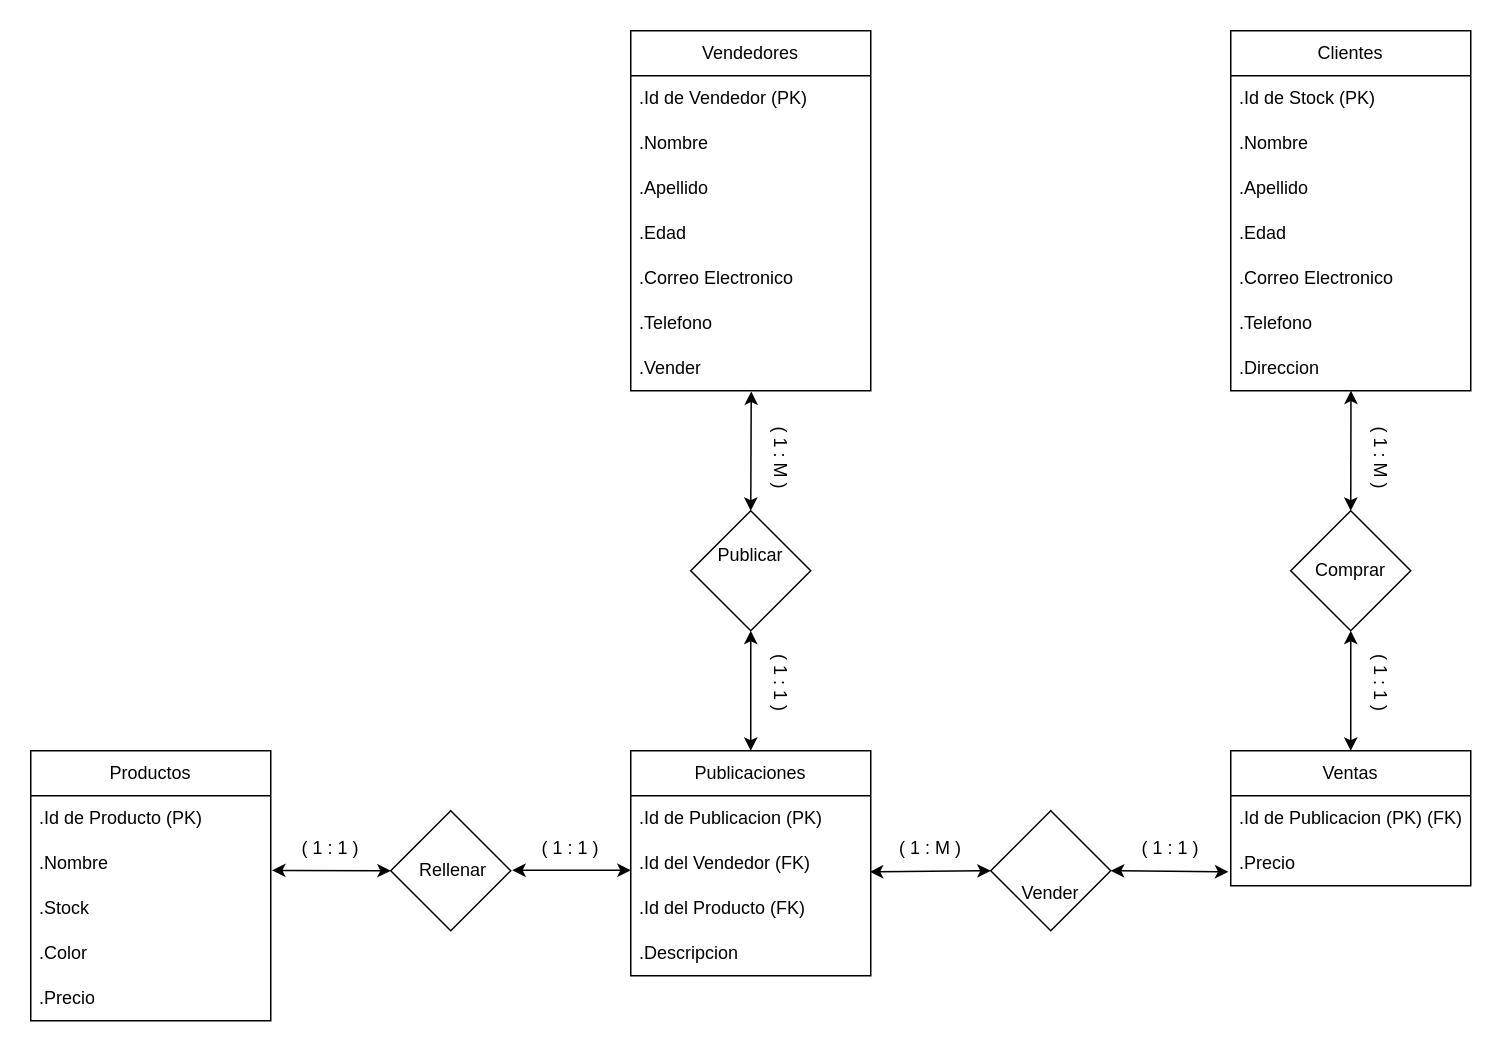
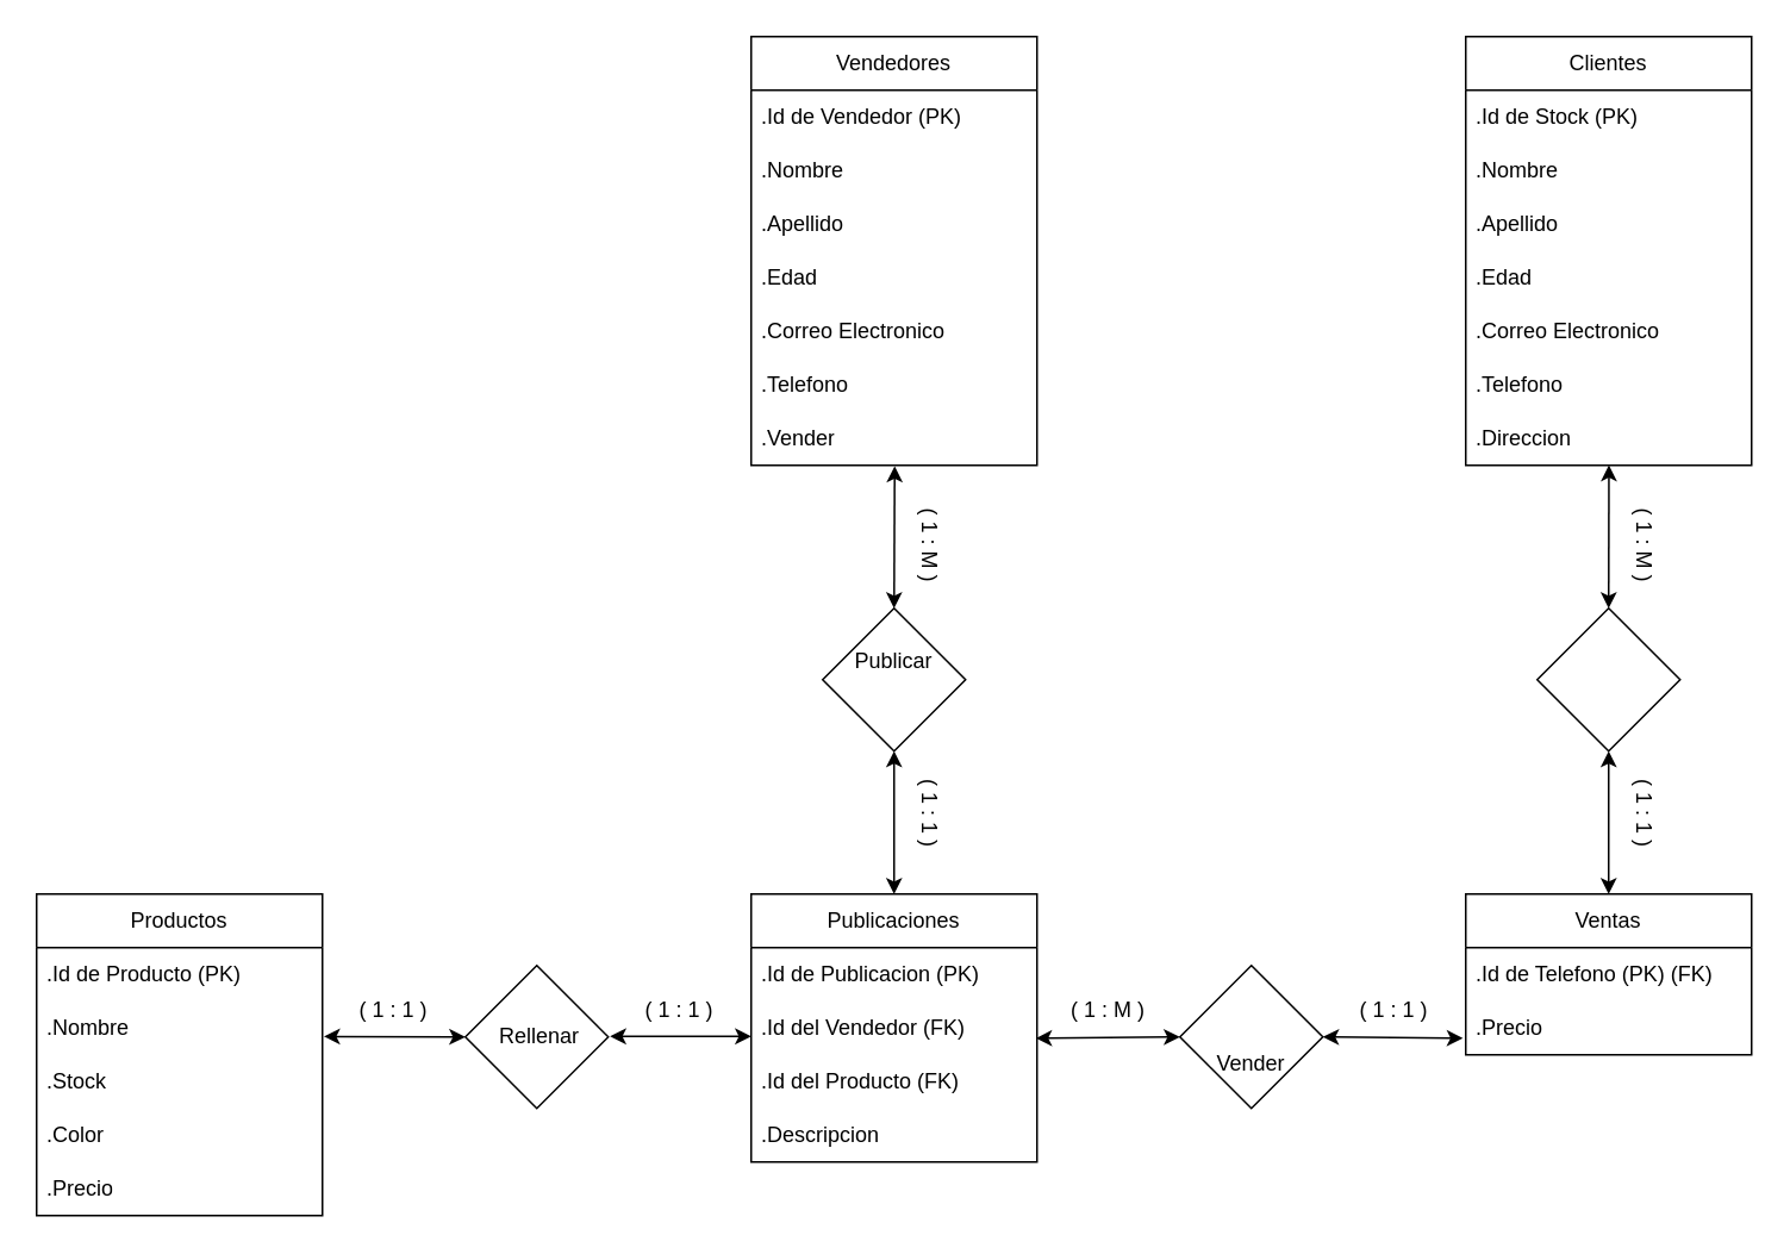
  <mxCell id="0" />
  <mxCell id="1" parent="0" />
  <mxCell id="2" value="Vendedores" style="swimlane;fontStyle=0;childLayout=stackLayout;horizontal=1;startSize=30;horizontalStack=0;resizeParent=1;resizeParentMax=0;resizeLast=0;collapsible=1;marginBottom=0;whiteSpace=wrap;html=1;" vertex="1" parent="1"><mxGeometry x="420" y="20" width="160" height="240" as="geometry" /></mxCell>
  <mxCell id="3" value=".Id de Vendedor (PK)" style="text;strokeColor=none;fillColor=none;align=left;verticalAlign=middle;spacingLeft=4;spacingRight=4;overflow=hidden;points=[[0,0.5],[1,0.5]];portConstraint=eastwest;rotatable=0;whiteSpace=wrap;html=1;" vertex="1" parent="2"><mxGeometry y="30" width="160" height="30" as="geometry" /></mxCell>
  <mxCell id="4" value=".Nombre&amp;nbsp;" style="text;strokeColor=none;fillColor=none;align=left;verticalAlign=middle;spacingLeft=4;spacingRight=4;overflow=hidden;points=[[0,0.5],[1,0.5]];portConstraint=eastwest;rotatable=0;whiteSpace=wrap;html=1;" vertex="1" parent="2"><mxGeometry y="60" width="160" height="30" as="geometry" /></mxCell>
  <mxCell id="5" value=".Apellido&amp;nbsp;" style="text;strokeColor=none;fillColor=none;align=left;verticalAlign=middle;spacingLeft=4;spacingRight=4;overflow=hidden;points=[[0,0.5],[1,0.5]];portConstraint=eastwest;rotatable=0;whiteSpace=wrap;html=1;" vertex="1" parent="2"><mxGeometry y="90" width="160" height="30" as="geometry" /></mxCell>
  <mxCell id="6" value=".Edad&amp;nbsp;" style="text;strokeColor=none;fillColor=none;align=left;verticalAlign=middle;spacingLeft=4;spacingRight=4;overflow=hidden;points=[[0,0.5],[1,0.5]];portConstraint=eastwest;rotatable=0;whiteSpace=wrap;html=1;" vertex="1" parent="2"><mxGeometry y="120" width="160" height="30" as="geometry" /></mxCell>
  <mxCell id="7" value=".Correo Electronico" style="text;strokeColor=none;fillColor=none;align=left;verticalAlign=middle;spacingLeft=4;spacingRight=4;overflow=hidden;points=[[0,0.5],[1,0.5]];portConstraint=eastwest;rotatable=0;whiteSpace=wrap;html=1;" vertex="1" parent="2"><mxGeometry y="150" width="160" height="30" as="geometry" /></mxCell>
  <mxCell id="8" value=".Telefono" style="text;strokeColor=none;fillColor=none;align=left;verticalAlign=middle;spacingLeft=4;spacingRight=4;overflow=hidden;points=[[0,0.5],[1,0.5]];portConstraint=eastwest;rotatable=0;whiteSpace=wrap;html=1;" vertex="1" parent="2"><mxGeometry y="180" width="160" height="30" as="geometry" /></mxCell>
  <mxCell id="9" value=".Vender" style="text;strokeColor=none;fillColor=none;align=left;verticalAlign=middle;spacingLeft=4;spacingRight=4;overflow=hidden;points=[[0,0.5],[1,0.5]];portConstraint=eastwest;rotatable=0;whiteSpace=wrap;html=1;" vertex="1" parent="2"><mxGeometry y="210" width="160" height="30" as="geometry" /></mxCell>
  <mxCell id="10" value="Clientes" style="swimlane;fontStyle=0;childLayout=stackLayout;horizontal=1;startSize=30;horizontalStack=0;resizeParent=1;resizeParentMax=0;resizeLast=0;collapsible=1;marginBottom=0;whiteSpace=wrap;html=1;" vertex="1" parent="1"><mxGeometry x="820" y="20" width="160" height="240" as="geometry" /></mxCell>
  <mxCell id="11" value=".Id de Stock (PK)" style="text;strokeColor=none;fillColor=none;align=left;verticalAlign=middle;spacingLeft=4;spacingRight=4;overflow=hidden;points=[[0,0.5],[1,0.5]];portConstraint=eastwest;rotatable=0;whiteSpace=wrap;html=1;" vertex="1" parent="10"><mxGeometry y="30" width="160" height="30" as="geometry" /></mxCell>
  <mxCell id="12" value=".Nombre&amp;nbsp;" style="text;strokeColor=none;fillColor=none;align=left;verticalAlign=middle;spacingLeft=4;spacingRight=4;overflow=hidden;points=[[0,0.5],[1,0.5]];portConstraint=eastwest;rotatable=0;whiteSpace=wrap;html=1;" vertex="1" parent="10"><mxGeometry y="60" width="160" height="30" as="geometry" /></mxCell>
  <mxCell id="13" value=".Apellido&amp;nbsp;" style="text;strokeColor=none;fillColor=none;align=left;verticalAlign=middle;spacingLeft=4;spacingRight=4;overflow=hidden;points=[[0,0.5],[1,0.5]];portConstraint=eastwest;rotatable=0;whiteSpace=wrap;html=1;" vertex="1" parent="10"><mxGeometry y="90" width="160" height="30" as="geometry" /></mxCell>
  <mxCell id="14" value=".Edad&amp;nbsp;" style="text;strokeColor=none;fillColor=none;align=left;verticalAlign=middle;spacingLeft=4;spacingRight=4;overflow=hidden;points=[[0,0.5],[1,0.5]];portConstraint=eastwest;rotatable=0;whiteSpace=wrap;html=1;" vertex="1" parent="10"><mxGeometry y="120" width="160" height="30" as="geometry" /></mxCell>
  <mxCell id="15" value=".Correo Electronico" style="text;strokeColor=none;fillColor=none;align=left;verticalAlign=middle;spacingLeft=4;spacingRight=4;overflow=hidden;points=[[0,0.5],[1,0.5]];portConstraint=eastwest;rotatable=0;whiteSpace=wrap;html=1;" vertex="1" parent="10"><mxGeometry y="150" width="160" height="30" as="geometry" /></mxCell>
  <mxCell id="16" value=".Telefono" style="text;strokeColor=none;fillColor=none;align=left;verticalAlign=middle;spacingLeft=4;spacingRight=4;overflow=hidden;points=[[0,0.5],[1,0.5]];portConstraint=eastwest;rotatable=0;whiteSpace=wrap;html=1;" vertex="1" parent="10"><mxGeometry y="180" width="160" height="30" as="geometry" /></mxCell>
  <mxCell id="17" value=".Direccion" style="text;strokeColor=none;fillColor=none;align=left;verticalAlign=middle;spacingLeft=4;spacingRight=4;overflow=hidden;points=[[0,0.5],[1,0.5]];portConstraint=eastwest;rotatable=0;whiteSpace=wrap;html=1;" vertex="1" parent="10"><mxGeometry y="210" width="160" height="30" as="geometry" /></mxCell>
  <mxCell id="18" value="Productos" style="swimlane;fontStyle=0;childLayout=stackLayout;horizontal=1;startSize=30;horizontalStack=0;resizeParent=1;resizeParentMax=0;resizeLast=0;collapsible=1;marginBottom=0;whiteSpace=wrap;html=1;" vertex="1" parent="1"><mxGeometry x="20" y="500" width="160" height="180" as="geometry"><mxRectangle x="1360" y="1720" width="90" height="30" as="alternateBounds" /></mxGeometry></mxCell>
  <mxCell id="19" value=".Id de Producto&amp;nbsp;(PK)" style="text;strokeColor=none;fillColor=none;align=left;verticalAlign=middle;spacingLeft=4;spacingRight=4;overflow=hidden;points=[[0,0.5],[1,0.5]];portConstraint=eastwest;rotatable=0;whiteSpace=wrap;html=1;" vertex="1" parent="18"><mxGeometry y="30" width="160" height="30" as="geometry" /></mxCell>
  <mxCell id="20" value=".Nombre&amp;nbsp;" style="text;strokeColor=none;fillColor=none;align=left;verticalAlign=middle;spacingLeft=4;spacingRight=4;overflow=hidden;points=[[0,0.5],[1,0.5]];portConstraint=eastwest;rotatable=0;whiteSpace=wrap;html=1;" vertex="1" parent="18"><mxGeometry y="60" width="160" height="30" as="geometry" /></mxCell>
  <mxCell id="21" value=".Stock&amp;nbsp;" style="text;strokeColor=none;fillColor=none;align=left;verticalAlign=middle;spacingLeft=4;spacingRight=4;overflow=hidden;points=[[0,0.5],[1,0.5]];portConstraint=eastwest;rotatable=0;whiteSpace=wrap;html=1;" vertex="1" parent="18"><mxGeometry y="90" width="160" height="30" as="geometry" /></mxCell>
  <mxCell id="22" value=".Color&amp;nbsp;" style="text;strokeColor=none;fillColor=none;align=left;verticalAlign=middle;spacingLeft=4;spacingRight=4;overflow=hidden;points=[[0,0.5],[1,0.5]];portConstraint=eastwest;rotatable=0;whiteSpace=wrap;html=1;" vertex="1" parent="18"><mxGeometry y="120" width="160" height="30" as="geometry" /></mxCell>
  <mxCell id="23" value=".Precio" style="text;strokeColor=none;fillColor=none;align=left;verticalAlign=middle;spacingLeft=4;spacingRight=4;overflow=hidden;points=[[0,0.5],[1,0.5]];portConstraint=eastwest;rotatable=0;whiteSpace=wrap;html=1;" vertex="1" parent="18"><mxGeometry y="150" width="160" height="30" as="geometry" /></mxCell>
  <mxCell id="24" value="Publicaciones" style="swimlane;fontStyle=0;childLayout=stackLayout;horizontal=1;startSize=30;horizontalStack=0;resizeParent=1;resizeParentMax=0;resizeLast=0;collapsible=1;marginBottom=0;whiteSpace=wrap;html=1;" vertex="1" parent="1"><mxGeometry x="420" y="500" width="160" height="150" as="geometry" /></mxCell>
  <mxCell id="25" value=".Id de Publicacion (PK)" style="text;strokeColor=none;fillColor=none;align=left;verticalAlign=middle;spacingLeft=4;spacingRight=4;overflow=hidden;points=[[0,0.5],[1,0.5]];portConstraint=eastwest;rotatable=0;whiteSpace=wrap;html=1;" vertex="1" parent="24"><mxGeometry y="30" width="160" height="30" as="geometry" /></mxCell>
  <mxCell id="26" value=".Id del Vendedor (FK)" style="text;strokeColor=none;fillColor=none;align=left;verticalAlign=middle;spacingLeft=4;spacingRight=4;overflow=hidden;points=[[0,0.5],[1,0.5]];portConstraint=eastwest;rotatable=0;whiteSpace=wrap;html=1;" vertex="1" parent="24"><mxGeometry y="60" width="160" height="30" as="geometry" /></mxCell>
  <mxCell id="27" value=".Id del Producto (FK)" style="text;strokeColor=none;fillColor=none;align=left;verticalAlign=middle;spacingLeft=4;spacingRight=4;overflow=hidden;points=[[0,0.5],[1,0.5]];portConstraint=eastwest;rotatable=0;whiteSpace=wrap;html=1;" vertex="1" parent="24"><mxGeometry y="90" width="160" height="30" as="geometry" /></mxCell>
  <mxCell id="28" value=".Descripcion" style="text;strokeColor=none;fillColor=none;align=left;verticalAlign=middle;spacingLeft=4;spacingRight=4;overflow=hidden;points=[[0,0.5],[1,0.5]];portConstraint=eastwest;rotatable=0;whiteSpace=wrap;html=1;" vertex="1" parent="24"><mxGeometry y="120" width="160" height="30" as="geometry" /></mxCell>
  <mxCell id="29" value="Ventas" style="swimlane;fontStyle=0;childLayout=stackLayout;horizontal=1;startSize=30;horizontalStack=0;resizeParent=1;resizeParentMax=0;resizeLast=0;collapsible=1;marginBottom=0;whiteSpace=wrap;html=1;" vertex="1" parent="1"><mxGeometry x="820" y="500" width="160" height="90" as="geometry" /></mxCell>
- <mxCell id="30" value=".Id de Publicacion (PK) (FK)" style="text;strokeColor=none;fillColor=none;align=left;verticalAlign=middle;spacingLeft=4;spacingRight=4;overflow=hidden;points=[[0,0.5],[1,0.5]];portConstraint=eastwest;rotatable=0;whiteSpace=wrap;html=1;" vertex="1" parent="29"><mxGeometry y="30" width="160" height="30" as="geometry" /></mxCell>
+ <mxCell id="30" value=".Id de Telefono (PK) (FK)" style="text;strokeColor=none;fillColor=none;align=left;verticalAlign=middle;spacingLeft=4;spacingRight=4;overflow=hidden;points=[[0,0.5],[1,0.5]];portConstraint=eastwest;rotatable=0;whiteSpace=wrap;html=1;" vertex="1" parent="29"><mxGeometry y="30" width="160" height="30" as="geometry" /></mxCell>
  <mxCell id="31" value=".Precio&amp;nbsp;" style="text;strokeColor=none;fillColor=none;align=left;verticalAlign=middle;spacingLeft=4;spacingRight=4;overflow=hidden;points=[[0,0.5],[1,0.5]];portConstraint=eastwest;rotatable=0;whiteSpace=wrap;html=1;" vertex="1" parent="29"><mxGeometry y="60" width="160" height="30" as="geometry" /></mxCell>
  <mxCell id="32" value="" style="rhombus;whiteSpace=wrap;html=1;" vertex="1" parent="1"><mxGeometry x="460" y="340" width="80" height="80" as="geometry" /></mxCell>
  <mxCell id="33" value="" style="rhombus;whiteSpace=wrap;html=1;" vertex="1" parent="1"><mxGeometry x="860" y="340" width="80" height="80" as="geometry" /></mxCell>
  <mxCell id="34" value="Publicar" style="text;html=1;align=center;verticalAlign=middle;whiteSpace=wrap;rounded=0;" vertex="1" parent="1"><mxGeometry x="470" y="355" width="60" height="30" as="geometry" /></mxCell>
- <mxCell id="35" value="Comprar" style="text;html=1;align=center;verticalAlign=middle;whiteSpace=wrap;rounded=0;" vertex="1" parent="1"><mxGeometry x="870" y="365" width="60" height="30" as="geometry" /></mxCell>
  <mxCell id="36" value="" style="rhombus;whiteSpace=wrap;html=1;" vertex="1" parent="1"><mxGeometry x="660" y="540" width="80" height="80" as="geometry" /></mxCell>
  <mxCell id="37" value="Vender" style="text;html=1;align=center;verticalAlign=middle;whiteSpace=wrap;rounded=0;" vertex="1" parent="1"><mxGeometry x="670" y="580" width="60" height="30" as="geometry" /></mxCell>
  <mxCell id="38" value="" style="endArrow=classic;startArrow=classic;html=1;rounded=0;exitX=0.5;exitY=0;exitDx=0;exitDy=0;entryX=0.5;entryY=1;entryDx=0;entryDy=0;" edge="1" parent="1" source="24" target="32"><mxGeometry width="50" height="50" relative="1" as="geometry"><mxPoint x="430" y="440" as="sourcePoint" /><mxPoint x="480" y="390" as="targetPoint" /></mxGeometry></mxCell>
  <mxCell id="39" value="" style="endArrow=classic;startArrow=classic;html=1;rounded=0;exitX=0.5;exitY=0;exitDx=0;exitDy=0;entryX=0.502;entryY=1.015;entryDx=0;entryDy=0;entryPerimeter=0;" edge="1" parent="1" source="32" target="9"><mxGeometry width="50" height="50" relative="1" as="geometry"><mxPoint x="440" y="380" as="sourcePoint" /><mxPoint x="490" y="330" as="targetPoint" /></mxGeometry></mxCell>
  <mxCell id="40" value="" style="endArrow=classic;startArrow=classic;html=1;rounded=0;exitX=0;exitY=0.5;exitDx=0;exitDy=0;entryX=0.996;entryY=0.691;entryDx=0;entryDy=0;entryPerimeter=0;" edge="1" parent="1" source="36" target="26"><mxGeometry width="50" height="50" relative="1" as="geometry"><mxPoint x="560" y="510" as="sourcePoint" /><mxPoint x="610" y="460" as="targetPoint" /></mxGeometry></mxCell>
  <mxCell id="41" value="" style="endArrow=classic;startArrow=classic;html=1;rounded=0;exitX=-0.01;exitY=0.691;exitDx=0;exitDy=0;exitPerimeter=0;entryX=1;entryY=0.5;entryDx=0;entryDy=0;" edge="1" parent="1" source="31" target="36"><mxGeometry width="50" height="50" relative="1" as="geometry"><mxPoint x="700" y="580" as="sourcePoint" /><mxPoint x="750" y="530" as="targetPoint" /></mxGeometry></mxCell>
  <mxCell id="42" value="" style="endArrow=classic;startArrow=classic;html=1;rounded=0;exitX=0.5;exitY=0;exitDx=0;exitDy=0;" edge="1" parent="1" source="29"><mxGeometry width="50" height="50" relative="1" as="geometry"><mxPoint x="850" y="430" as="sourcePoint" /><mxPoint x="900" y="420" as="targetPoint" /></mxGeometry></mxCell>
  <mxCell id="43" value="" style="endArrow=classic;startArrow=classic;html=1;rounded=0;exitX=0.5;exitY=0;exitDx=0;exitDy=0;entryX=0.501;entryY=0.996;entryDx=0;entryDy=0;entryPerimeter=0;" edge="1" parent="1" source="33" target="17"><mxGeometry width="50" height="50" relative="1" as="geometry"><mxPoint x="870" y="300" as="sourcePoint" /><mxPoint x="920" y="250" as="targetPoint" /></mxGeometry></mxCell>
  <mxCell id="44" value="" style="rhombus;whiteSpace=wrap;html=1;" vertex="1" parent="1"><mxGeometry x="260" y="540" width="80" height="80" as="geometry" /></mxCell>
  <mxCell id="45" value="&amp;nbsp;Rellenar" style="text;html=1;align=center;verticalAlign=middle;whiteSpace=wrap;rounded=0;" vertex="1" parent="1"><mxGeometry x="270" y="565" width="60" height="30" as="geometry" /></mxCell>
  <mxCell id="46" value="" style="endArrow=classic;startArrow=classic;html=1;rounded=0;exitX=1.005;exitY=0.658;exitDx=0;exitDy=0;exitPerimeter=0;entryX=0;entryY=0.5;entryDx=0;entryDy=0;" edge="1" parent="1" source="20" target="44"><mxGeometry width="50" height="50" relative="1" as="geometry"><mxPoint x="230" y="540" as="sourcePoint" /><mxPoint x="280" y="490" as="targetPoint" /></mxGeometry></mxCell>
  <mxCell id="47" value="" style="endArrow=classic;startArrow=classic;html=1;rounded=0;exitX=1.005;exitY=0.658;exitDx=0;exitDy=0;exitPerimeter=0;entryX=0;entryY=0.5;entryDx=0;entryDy=0;" edge="1" parent="1"><mxGeometry width="50" height="50" relative="1" as="geometry"><mxPoint x="341" y="579.67" as="sourcePoint" /><mxPoint x="420" y="579.67" as="targetPoint" /></mxGeometry></mxCell>
  <mxCell id="48" value="( 1 : M )" style="text;html=1;align=center;verticalAlign=middle;whiteSpace=wrap;rounded=0;rotation=90;" vertex="1" parent="1"><mxGeometry x="490" y="290" width="60" height="30" as="geometry" /></mxCell>
  <mxCell id="49" value="( 1 : 1 )" style="text;html=1;align=center;verticalAlign=middle;whiteSpace=wrap;rounded=0;rotation=90;" vertex="1" parent="1"><mxGeometry x="490" y="440" width="60" height="30" as="geometry" /></mxCell>
  <mxCell id="50" value="( 1 : 1 )" style="text;html=1;align=center;verticalAlign=middle;whiteSpace=wrap;rounded=0;rotation=0;" vertex="1" parent="1"><mxGeometry x="190" y="550" width="60" height="30" as="geometry" /></mxCell>
  <mxCell id="51" value="( 1 : 1 )" style="text;html=1;align=center;verticalAlign=middle;whiteSpace=wrap;rounded=0;rotation=0;" vertex="1" parent="1"><mxGeometry x="350" y="550" width="60" height="30" as="geometry" /></mxCell>
  <mxCell id="52" value="( 1 : M )" style="text;html=1;align=center;verticalAlign=middle;whiteSpace=wrap;rounded=0;rotation=0;" vertex="1" parent="1"><mxGeometry x="590" y="550" width="60" height="30" as="geometry" /></mxCell>
  <mxCell id="53" value="( 1 : 1 )" style="text;html=1;align=center;verticalAlign=middle;whiteSpace=wrap;rounded=0;rotation=0;" vertex="1" parent="1"><mxGeometry x="750" y="550" width="60" height="30" as="geometry" /></mxCell>
  <mxCell id="54" value="( 1 : M )" style="text;html=1;align=center;verticalAlign=middle;whiteSpace=wrap;rounded=0;rotation=90;" vertex="1" parent="1"><mxGeometry x="890" y="290" width="60" height="30" as="geometry" /></mxCell>
  <mxCell id="55" value="( 1 : 1 )" style="text;html=1;align=center;verticalAlign=middle;whiteSpace=wrap;rounded=0;rotation=90;" vertex="1" parent="1"><mxGeometry x="890" y="440" width="60" height="30" as="geometry" /></mxCell>
